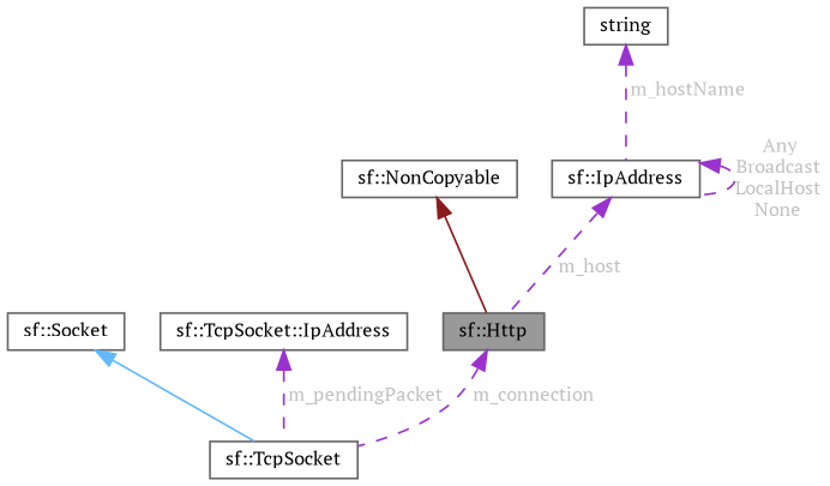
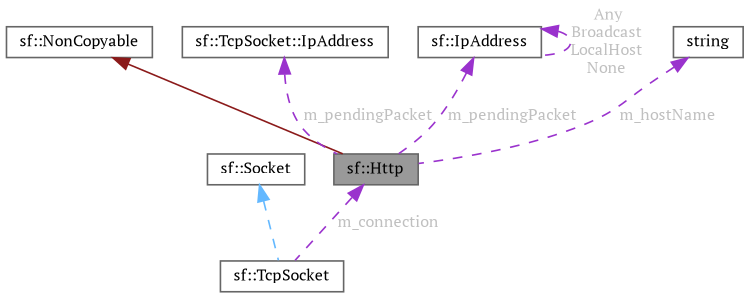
  digraph {
    fontname="PT Serif"
    node [color=gray40 fillcolor=white fontname="PT Serif" fontsize=10 shape=box style=filled]
    edge [color=darkorchid3 dir=back fontcolor=grey fontname="PT Serif" fontsize=10 labelfontname=Helvetica labelfontsize=10 style=dashed]
    n1 [fillcolor=grey60 fontcolor=black height=0.2 label="sf::Http" width=0.4]
    n2 [height=0.2 label="sf::TcpSocket" width=0.4]
    n3 [height=0.2 label="sf::NonCopyable" width=0.4]
    n4 [height=0.2 label="sf::Socket" width=0.4]
    n5 [height=0.2 label="sf::TcpSocket::IpAddress" width=0.4]
    n6 [height=0.2 label="sf::IpAddress" width=0.4]
    n7 [height=0.2 label=string width=0.4]
    n1 -> n2 [label=" m_connection"]
    n3 -> n1 [color=firebrick4 style=solid fontcolor=""]
-   n4 -> n2 [color=steelblue1 style=solid fontcolor=""]
-   n5 -> n2 [label=" m_pendingPacket"]
-   n6 -> n1 [label=" m_host"]
+   n4 -> n2 [color=steelblue1 fontcolor=""]
+   n5 -> n1 [label=" m_pendingPacket"]
+   n6 -> n1 [label=" m_pendingPacket"]
    n6 -> n6 [label=" Any\nBroadcast\nLocalHost\nNone"]
-   n7 -> n6 [label=" m_hostName"]
+   n7 -> n1 [label=" m_hostName"]
  }
